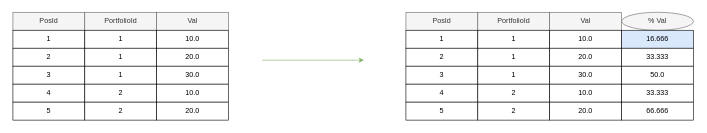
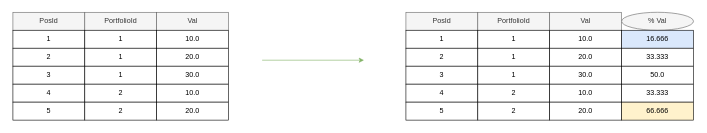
  <mxCell id="0" />
  <mxCell id="1" parent="0" />
  <mxCell id="2" value="PosId" style="rounded=0;whiteSpace=wrap;html=1;fillColor=#f5f5f5;strokeColor=#666666;fontColor=#333333;" vertex="1" parent="1"><mxGeometry x="20" y="20" width="120" height="30" as="geometry" /></mxCell>
  <mxCell id="3" value="PortfolioId" style="rounded=0;whiteSpace=wrap;html=1;fillColor=#f5f5f5;strokeColor=#666666;fontColor=#333333;" vertex="1" parent="1"><mxGeometry x="140" y="20" width="120" height="30" as="geometry" /></mxCell>
  <mxCell id="4" value="1" style="rounded=0;whiteSpace=wrap;html=1;" vertex="1" parent="1"><mxGeometry x="20" y="50" width="120" height="30" as="geometry" /></mxCell>
  <mxCell id="5" value="1" style="rounded=0;whiteSpace=wrap;html=1;" vertex="1" parent="1"><mxGeometry x="140" y="50" width="120" height="30" as="geometry" /></mxCell>
  <mxCell id="6" value="2" style="rounded=0;whiteSpace=wrap;html=1;" vertex="1" parent="1"><mxGeometry x="20" y="80" width="120" height="30" as="geometry" /></mxCell>
  <mxCell id="7" value="1" style="rounded=0;whiteSpace=wrap;html=1;" vertex="1" parent="1"><mxGeometry x="140" y="80" width="120" height="30" as="geometry" /></mxCell>
  <mxCell id="8" value="3" style="rounded=0;whiteSpace=wrap;html=1;" vertex="1" parent="1"><mxGeometry x="20" y="110" width="120" height="30" as="geometry" /></mxCell>
  <mxCell id="9" value="1" style="rounded=0;whiteSpace=wrap;html=1;" vertex="1" parent="1"><mxGeometry x="140" y="110" width="120" height="30" as="geometry" /></mxCell>
  <mxCell id="10" value="Val" style="rounded=0;whiteSpace=wrap;html=1;fillColor=#f5f5f5;strokeColor=#666666;fontColor=#333333;" vertex="1" parent="1"><mxGeometry x="260" y="20" width="120" height="30" as="geometry" /></mxCell>
  <mxCell id="11" value="4" style="rounded=0;whiteSpace=wrap;html=1;" vertex="1" parent="1"><mxGeometry x="20" y="140" width="120" height="30" as="geometry" /></mxCell>
  <mxCell id="12" value="2" style="rounded=0;whiteSpace=wrap;html=1;" vertex="1" parent="1"><mxGeometry x="140" y="140" width="120" height="30" as="geometry" /></mxCell>
  <mxCell id="13" value="5" style="rounded=0;whiteSpace=wrap;html=1;" vertex="1" parent="1"><mxGeometry x="20" y="170" width="120" height="30" as="geometry" /></mxCell>
  <mxCell id="14" value="2" style="rounded=0;whiteSpace=wrap;html=1;" vertex="1" parent="1"><mxGeometry x="140" y="170" width="120" height="30" as="geometry" /></mxCell>
  <mxCell id="15" value="10.0" style="rounded=0;whiteSpace=wrap;html=1;" vertex="1" parent="1"><mxGeometry x="260" y="50" width="120" height="30" as="geometry" /></mxCell>
  <mxCell id="16" value="20.0" style="rounded=0;whiteSpace=wrap;html=1;" vertex="1" parent="1"><mxGeometry x="260" y="80" width="120" height="30" as="geometry" /></mxCell>
  <mxCell id="17" value="30.0" style="rounded=0;whiteSpace=wrap;html=1;" vertex="1" parent="1"><mxGeometry x="260" y="110" width="120" height="30" as="geometry" /></mxCell>
  <mxCell id="18" value="10.0" style="rounded=0;whiteSpace=wrap;html=1;" vertex="1" parent="1"><mxGeometry x="260" y="140" width="120" height="30" as="geometry" /></mxCell>
  <mxCell id="19" value="20.0" style="rounded=0;whiteSpace=wrap;html=1;" vertex="1" parent="1"><mxGeometry x="260" y="170" width="120" height="30" as="geometry" /></mxCell>
  <mxCell id="20" value="PosId" style="rounded=0;whiteSpace=wrap;html=1;fillColor=#f5f5f5;strokeColor=#666666;fontColor=#333333;" vertex="1" parent="1"><mxGeometry x="676" y="20" width="120" height="30" as="geometry" /></mxCell>
  <mxCell id="21" value="PortfolioId" style="rounded=0;whiteSpace=wrap;html=1;fillColor=#f5f5f5;strokeColor=#666666;fontColor=#333333;" vertex="1" parent="1"><mxGeometry x="796" y="20" width="120" height="30" as="geometry" /></mxCell>
  <mxCell id="22" value="1" style="rounded=0;whiteSpace=wrap;html=1;" vertex="1" parent="1"><mxGeometry x="676" y="50" width="120" height="30" as="geometry" /></mxCell>
  <mxCell id="23" value="1" style="rounded=0;whiteSpace=wrap;html=1;" vertex="1" parent="1"><mxGeometry x="796" y="50" width="120" height="30" as="geometry" /></mxCell>
  <mxCell id="24" value="2" style="rounded=0;whiteSpace=wrap;html=1;" vertex="1" parent="1"><mxGeometry x="676" y="80" width="120" height="30" as="geometry" /></mxCell>
  <mxCell id="25" value="1" style="rounded=0;whiteSpace=wrap;html=1;" vertex="1" parent="1"><mxGeometry x="796" y="80" width="120" height="30" as="geometry" /></mxCell>
  <mxCell id="26" value="3" style="rounded=0;whiteSpace=wrap;html=1;" vertex="1" parent="1"><mxGeometry x="676" y="110" width="120" height="30" as="geometry" /></mxCell>
  <mxCell id="27" value="1" style="rounded=0;whiteSpace=wrap;html=1;" vertex="1" parent="1"><mxGeometry x="796" y="110" width="120" height="30" as="geometry" /></mxCell>
  <mxCell id="28" value="Val" style="rounded=0;whiteSpace=wrap;html=1;fillColor=#f5f5f5;strokeColor=#666666;fontColor=#333333;" vertex="1" parent="1"><mxGeometry x="916" y="20" width="120" height="30" as="geometry" /></mxCell>
  <mxCell id="29" value="4" style="rounded=0;whiteSpace=wrap;html=1;" vertex="1" parent="1"><mxGeometry x="676" y="140" width="120" height="30" as="geometry" /></mxCell>
  <mxCell id="30" value="2" style="rounded=0;whiteSpace=wrap;html=1;" vertex="1" parent="1"><mxGeometry x="796" y="140" width="120" height="30" as="geometry" /></mxCell>
  <mxCell id="31" value="5" style="rounded=0;whiteSpace=wrap;html=1;" vertex="1" parent="1"><mxGeometry x="676" y="170" width="120" height="30" as="geometry" /></mxCell>
  <mxCell id="32" value="2" style="rounded=0;whiteSpace=wrap;html=1;" vertex="1" parent="1"><mxGeometry x="796" y="170" width="120" height="30" as="geometry" /></mxCell>
  <mxCell id="33" value="10.0" style="rounded=0;whiteSpace=wrap;html=1;" vertex="1" parent="1"><mxGeometry x="916" y="50" width="120" height="30" as="geometry" /></mxCell>
  <mxCell id="34" value="20.0" style="rounded=0;whiteSpace=wrap;html=1;" vertex="1" parent="1"><mxGeometry x="916" y="80" width="120" height="30" as="geometry" /></mxCell>
  <mxCell id="35" value="30.0" style="rounded=0;whiteSpace=wrap;html=1;" vertex="1" parent="1"><mxGeometry x="916" y="110" width="120" height="30" as="geometry" /></mxCell>
  <mxCell id="36" value="10.0" style="rounded=0;whiteSpace=wrap;html=1;" vertex="1" parent="1"><mxGeometry x="916" y="140" width="120" height="30" as="geometry" /></mxCell>
  <mxCell id="37" value="20.0" style="rounded=0;whiteSpace=wrap;html=1;" vertex="1" parent="1"><mxGeometry x="916" y="170" width="120" height="30" as="geometry" /></mxCell>
  <mxCell id="38" value="% Val" style="ellipse;whiteSpace=wrap;html=1;fillColor=#f5f5f5;strokeColor=#666666;fontColor=#333333;" vertex="1" parent="1"><mxGeometry x="1036" y="20" width="120" height="30" as="geometry" /></mxCell>
  <mxCell id="39" value="16.666" style="rounded=0;whiteSpace=wrap;html=1;fillColor=#dae8fc;" vertex="1" parent="1"><mxGeometry x="1036" y="50" width="120" height="30" as="geometry" /></mxCell>
  <mxCell id="40" value="33.333" style="rounded=0;whiteSpace=wrap;html=1;" vertex="1" parent="1"><mxGeometry x="1036" y="80" width="120" height="30" as="geometry" /></mxCell>
  <mxCell id="41" value="50.0" style="rounded=0;whiteSpace=wrap;html=1;" vertex="1" parent="1"><mxGeometry x="1036" y="110" width="120" height="30" as="geometry" /></mxCell>
  <mxCell id="42" value="33.333" style="rounded=0;whiteSpace=wrap;html=1;" vertex="1" parent="1"><mxGeometry x="1036" y="140" width="120" height="30" as="geometry" /></mxCell>
- <mxCell id="43" value="66.666" style="rounded=0;whiteSpace=wrap;html=1;" vertex="1" parent="1"><mxGeometry x="1036" y="170" width="120" height="30" as="geometry" /></mxCell>
+ <mxCell id="43" value="66.666" style="rounded=0;whiteSpace=wrap;html=1;fillColor=#fff2cc;" vertex="1" parent="1"><mxGeometry x="1036" y="170" width="120" height="30" as="geometry" /></mxCell>
  <mxCell id="44" value="" style="endArrow=classic;html=1;fillColor=#d5e8d4;strokeColor=#82b366;" edge="1" parent="1"><mxGeometry width="50" height="50" relative="1" as="geometry"><mxPoint x="436" y="100" as="sourcePoint" /><mxPoint x="606" y="100" as="targetPoint" /></mxGeometry></mxCell>
